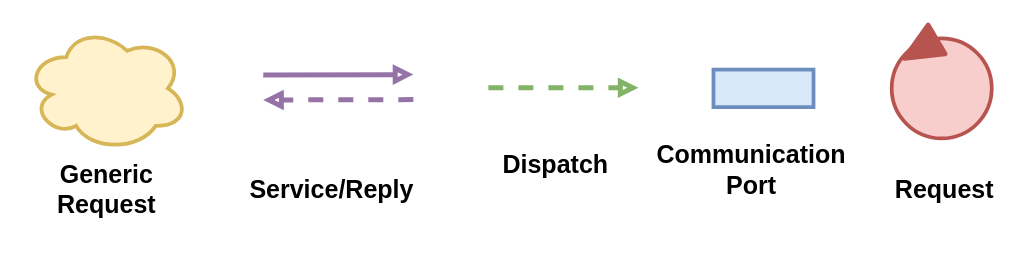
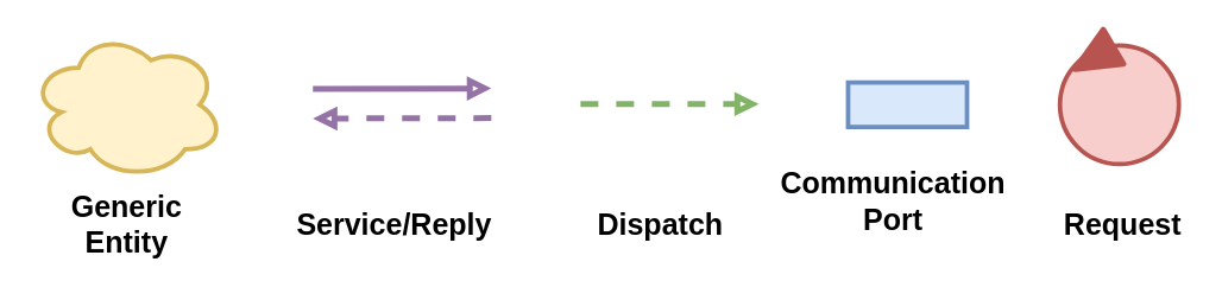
  <mxCell id="0" />
  <mxCell id="1" parent="0" />
  <mxCell id="2" value="" style="ellipse;whiteSpace=wrap;html=1;aspect=fixed;strokeWidth=3;strokeColor=#b85450;fillColor=#f8cecc;" parent="1" vertex="1"><mxGeometry x="712.5" y="30" width="80" height="80" as="geometry" /></mxCell>
  <mxCell id="3" value="" style="shape=flexArrow;endArrow=classic;html=1;strokeColor=#b85450;strokeWidth=4;entryX=0.108;entryY=0.211;entryDx=0;entryDy=0;width=4.466;endSize=8.513;endWidth=15.108;fillColor=#B85450;entryPerimeter=0;" parent="1" target="2" edge="1"><mxGeometry width="50" height="50" relative="1" as="geometry"><mxPoint x="750" y="30" as="sourcePoint" /><mxPoint x="756.66" y="51.36" as="targetPoint" /><Array as="points" /></mxGeometry></mxCell>
  <mxCell id="4" value="" style="rounded=0;whiteSpace=wrap;html=1;strokeWidth=3;fillColor=#dae8fc;strokeColor=#6c8ebf;" parent="1" vertex="1"><mxGeometry x="570" y="55" width="80" height="30" as="geometry" /></mxCell>
  <mxCell id="5" value="" style="ellipse;shape=cloud;whiteSpace=wrap;html=1;strokeWidth=3;fillColor=#fff2cc;strokeColor=#d6b656;" parent="1" vertex="1"><mxGeometry x="20" y="20" width="130" height="100" as="geometry" /></mxCell>
  <mxCell id="6" value="" style="endArrow=block;startArrow=none;html=1;strokeColor=#82b366;strokeWidth=4;fillColor=#d5e8d4;endFill=0;startFill=0;dashed=1;" parent="1" edge="1"><mxGeometry width="50" height="50" relative="1" as="geometry"><mxPoint x="390" y="69.5" as="sourcePoint" /><mxPoint x="510" y="69.5" as="targetPoint" /></mxGeometry></mxCell>
  <mxCell id="7" value="" style="endArrow=block;html=1;strokeColor=#9673a6;strokeWidth=4;fillColor=#e1d5e7;endFill=0;" parent="1" edge="1"><mxGeometry width="50" height="50" relative="1" as="geometry"><mxPoint x="210" y="59.29" as="sourcePoint" /><mxPoint x="330" y="59" as="targetPoint" /></mxGeometry></mxCell>
  <mxCell id="8" value="" style="endArrow=block;html=1;strokeColor=#9673a6;strokeWidth=4;fillColor=#e1d5e7;dashed=1;endFill=0;" parent="1" edge="1"><mxGeometry width="50" height="50" relative="1" as="geometry"><mxPoint x="330" y="79" as="sourcePoint" /><mxPoint x="210" y="79.29" as="targetPoint" /></mxGeometry></mxCell>
- <mxCell id="9" value="Generic Request" style="text;html=1;strokeColor=none;fillColor=none;align=center;verticalAlign=middle;whiteSpace=wrap;rounded=0;fontStyle=1;fontSize=20;" parent="1" vertex="1"><mxGeometry x="40" y="120" width="90" height="60" as="geometry" /></mxCell>
+ <mxCell id="9" value="Generic Entity" style="text;html=1;strokeColor=none;fillColor=none;align=center;verticalAlign=middle;whiteSpace=wrap;rounded=0;fontStyle=1;fontSize=20;" parent="1" vertex="1"><mxGeometry x="40" y="120" width="90" height="60" as="geometry" /></mxCell>
  <mxCell id="10" value="Service/Reply" style="text;html=1;strokeColor=none;fillColor=none;align=center;verticalAlign=middle;whiteSpace=wrap;rounded=0;fontStyle=1;fontSize=20;" parent="1" vertex="1"><mxGeometry x="220" y="140" width="90" height="20" as="geometry" /></mxCell>
- <mxCell id="11" value="Dispatch" style="text;html=1;strokeColor=none;fillColor=none;align=center;verticalAlign=middle;whiteSpace=wrap;rounded=0;fontStyle=1;fontSize=20;" parent="1" vertex="1"><mxGeometry x="399" y="120" width="90" height="20" as="geometry" /></mxCell>
+ <mxCell id="11" value="Dispatch" style="text;html=1;strokeColor=none;fillColor=none;align=center;verticalAlign=middle;whiteSpace=wrap;rounded=0;fontStyle=1;fontSize=20;" parent="1" vertex="1"><mxGeometry x="399" y="140" width="90" height="20" as="geometry" /></mxCell>
  <mxCell id="12" value="&lt;font style=&quot;font-size: 20px&quot;&gt;Communication Port&lt;/font&gt;" style="text;html=1;strokeColor=none;fillColor=none;align=center;verticalAlign=middle;whiteSpace=wrap;rounded=0;fontStyle=1;fontSize=19;" parent="1" vertex="1"><mxGeometry x="522.5" y="115" width="155" height="40" as="geometry" /></mxCell>
  <mxCell id="13" value="Request" style="text;html=1;strokeColor=none;fillColor=none;align=center;verticalAlign=middle;whiteSpace=wrap;rounded=0;fontStyle=1;fontSize=20;" parent="1" vertex="1"><mxGeometry x="710" y="140" width="90" height="20" as="geometry" /></mxCell>
